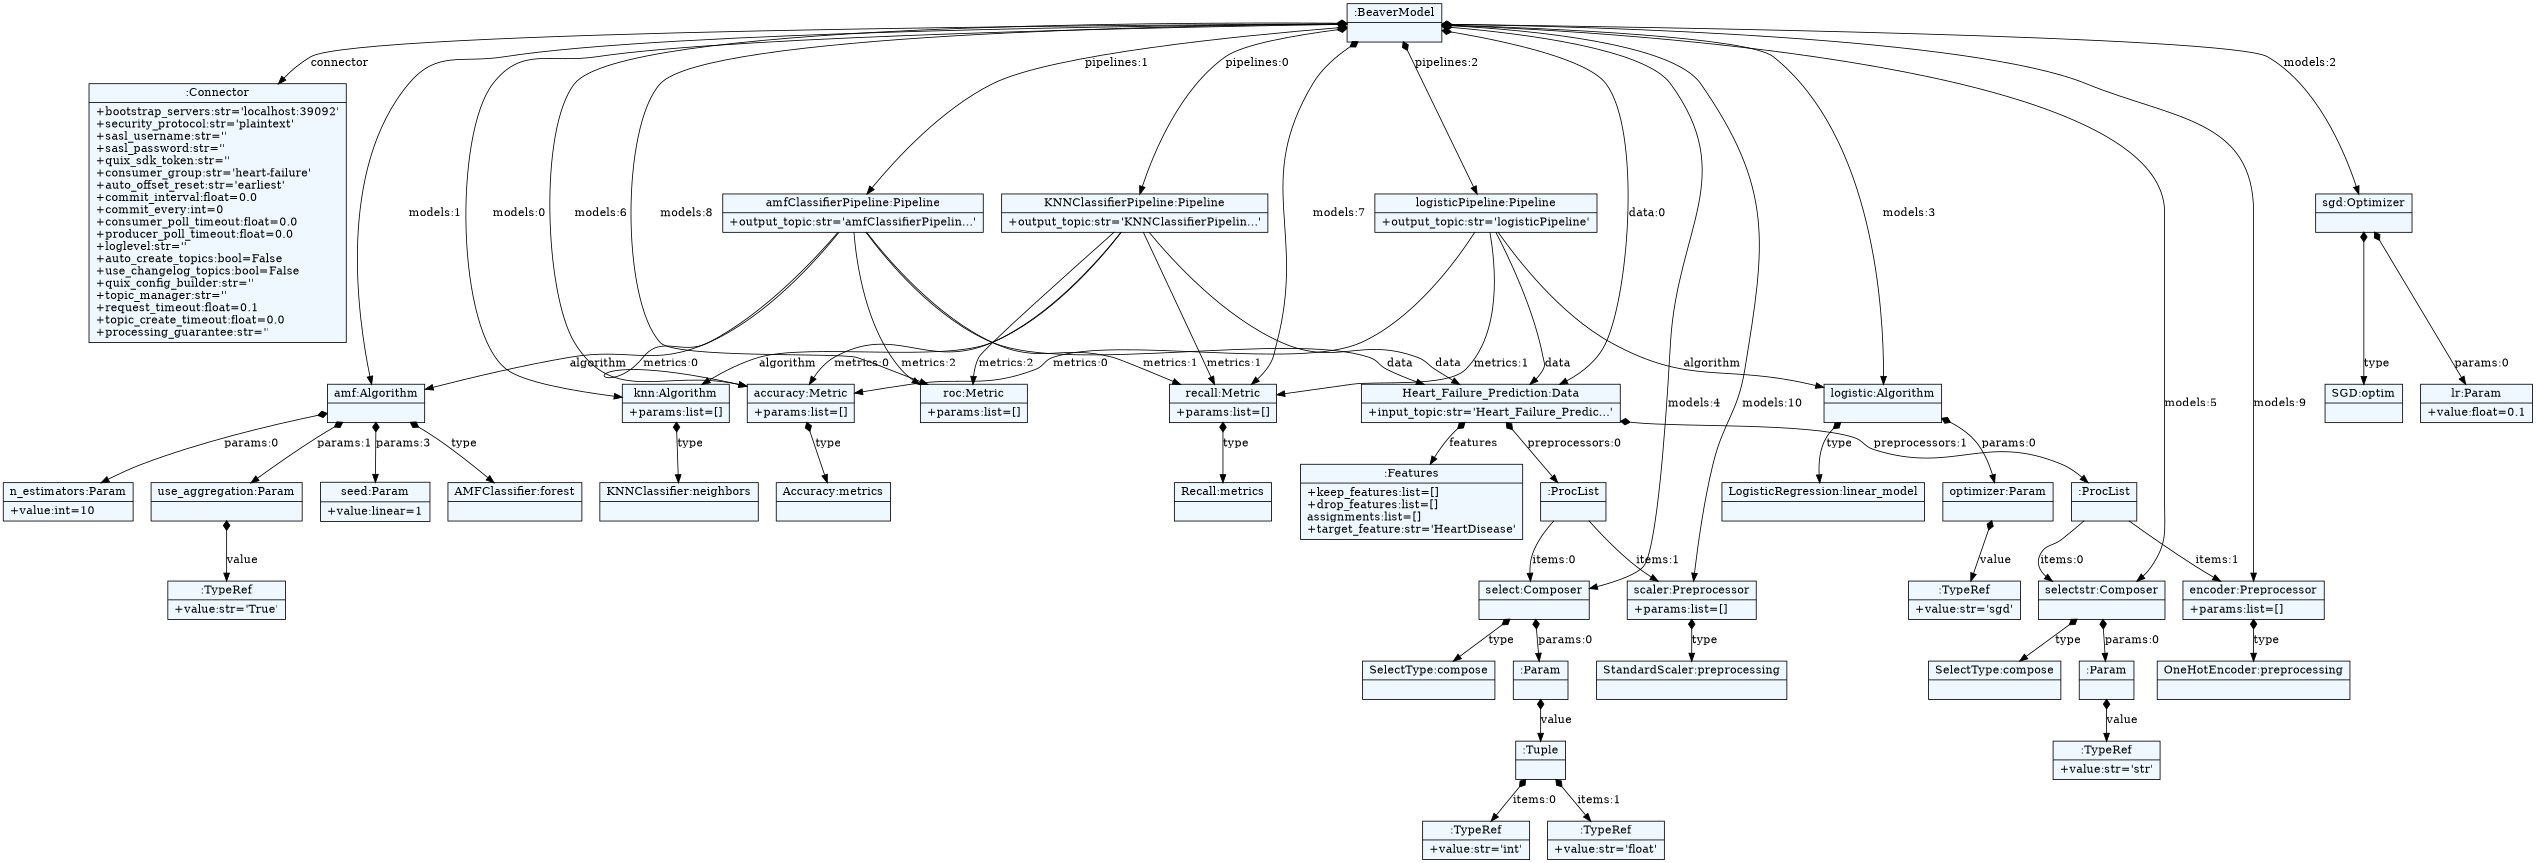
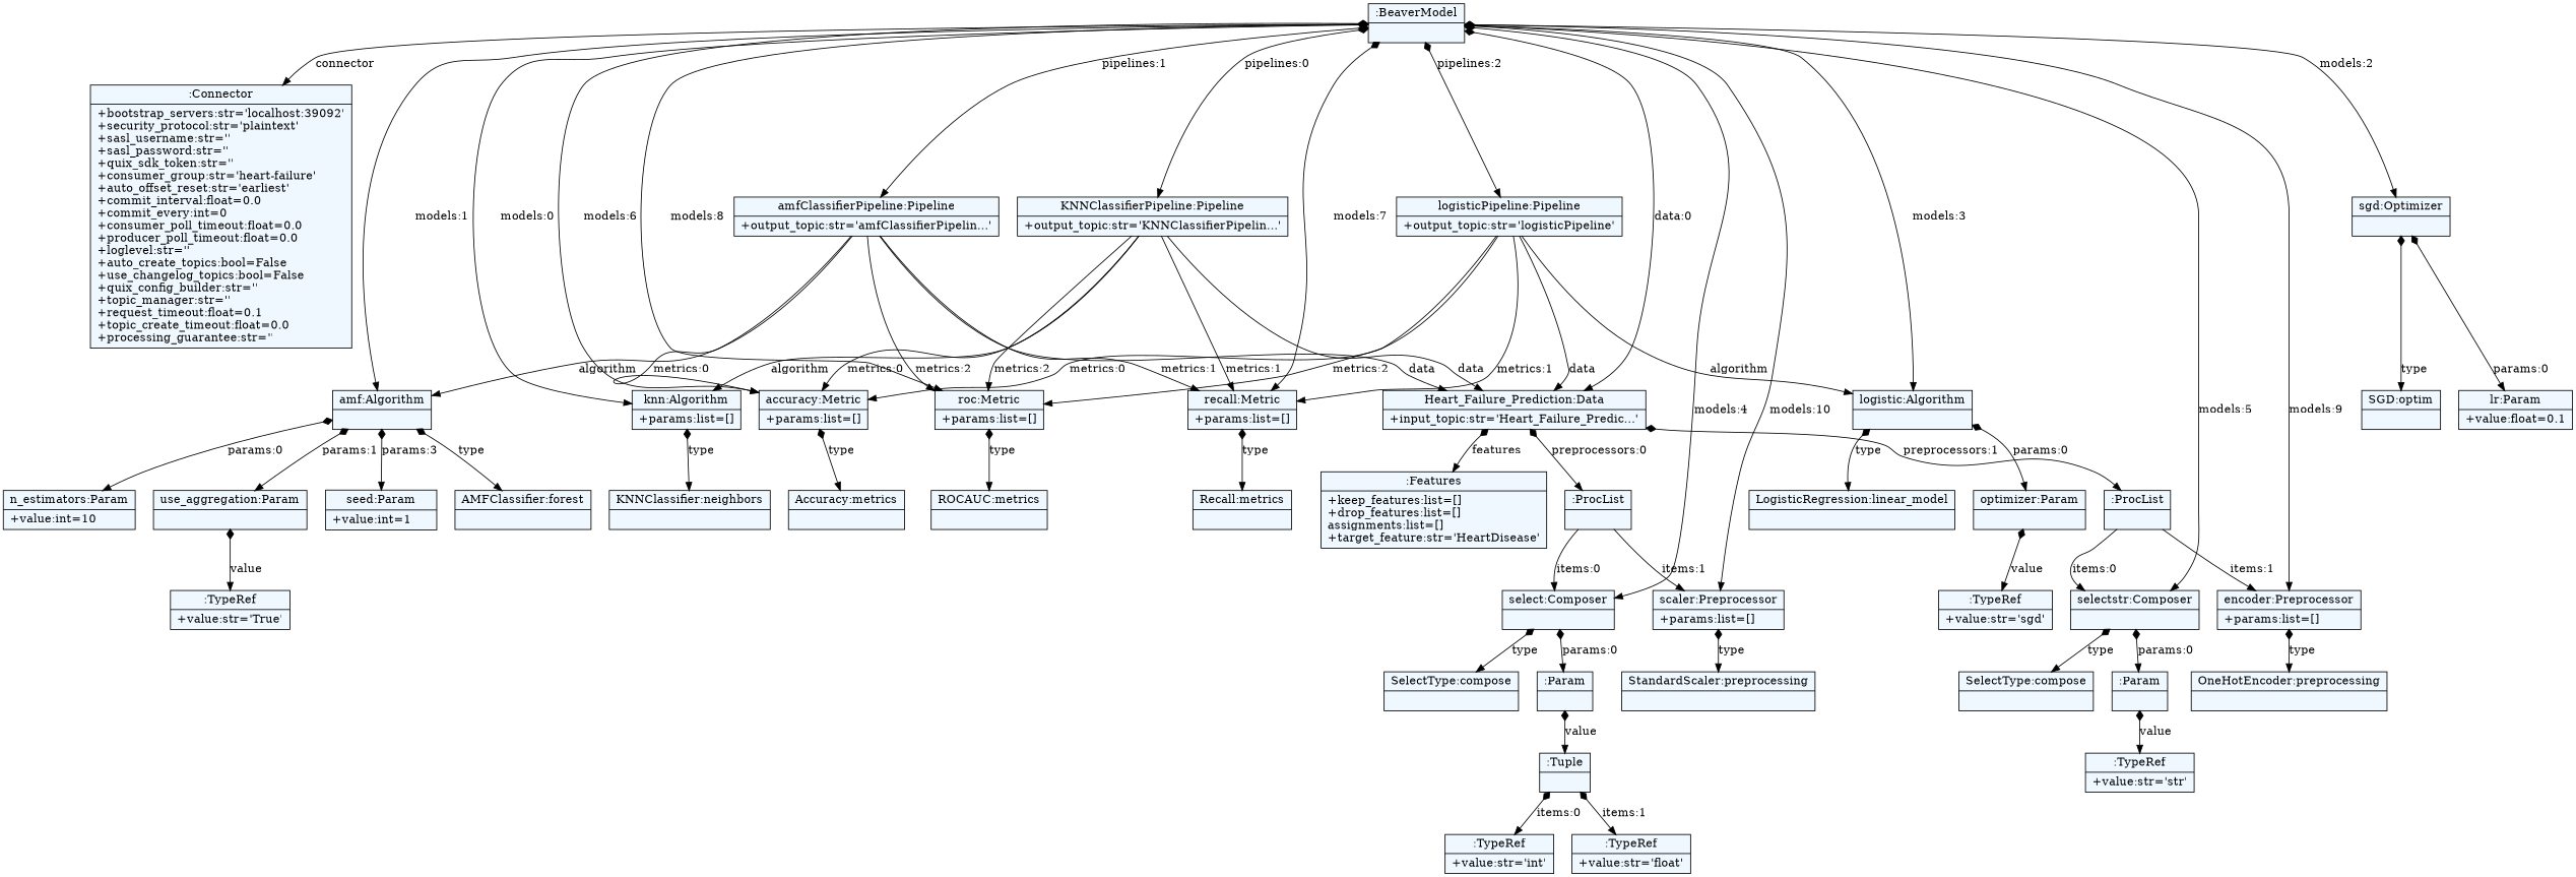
  digraph {
    fontname="Bitstream Vera Sans"
    fontsize=8
    nodesep=0.3
    node [fillcolor=aliceblue shape=record style=filled]
    edge [arrowtail=diamond dir=both]
    n1 [label="{:BeaverModel|}"]
    n2 [label="{:Connector|+bootstrap_servers:str='localhost:39092'\l+security_protocol:str='plaintext'\l+sasl_username:str=''\l+sasl_password:str=''\l+quix_sdk_token:str=''\l+consumer_group:str='heart-failure'\l+auto_offset_reset:str='earliest'\l+commit_interval:float=0.0\l+commit_every:int=0\l+consumer_poll_timeout:float=0.0\l+producer_poll_timeout:float=0.0\l+loglevel:str=''\l+auto_create_topics:bool=False\l+use_changelog_topics:bool=False\l+quix_config_builder:str=''\l+topic_manager:str=''\l+request_timeout:float=0.1\l+topic_create_timeout:float=0.0\l+processing_guarantee:str=''\l}"]
    n3 [label="{knn:Algorithm|+params:list=[]\l}"]
    n4 [label="{amf:Algorithm|}"]
    n5 [label="{sgd:Optimizer|}"]
    n6 [label="{logistic:Algorithm|}"]
    n7 [label="{select:Composer|}"]
    n8 [label="{selectstr:Composer|}"]
    n9 [label="{accuracy:Metric|+params:list=[]\l}"]
    n10 [label="{recall:Metric|+params:list=[]\l}"]
    n11 [label="{roc:Metric|+params:list=[]\l}"]
    n12 [label="{encoder:Preprocessor|+params:list=[]\l}"]
    n13 [label="{scaler:Preprocessor|+params:list=[]\l}"]
    n14 [label="{Heart_Failure_Prediction:Data|+input_topic:str='Heart_Failure_Predic...'\l}"]
    n15 [label="{KNNClassifierPipeline:Pipeline|+output_topic:str='KNNClassifierPipelin...'\l}"]
    n16 [label="{amfClassifierPipeline:Pipeline|+output_topic:str='amfClassifierPipelin...'\l}"]
    n17 [label="{logisticPipeline:Pipeline|+output_topic:str='logisticPipeline'\l}"]
    n18 [label="{KNNClassifier:neighbors|}"]
    n19 [label="{AMFClassifier:forest|}"]
    n20 [label="{n_estimators:Param|+value:int=10\l}"]
    n21 [label="{use_aggregation:Param|}"]
-   n22 [label="{seed:Param|+value:linear=1\l}"]
+   n22 [label="{seed:Param|+value:int=1\l}"]
    n23 [label="{SGD:optim|}"]
    n24 [label="{lr:Param|+value:float=0.1\l}"]
    n25 [label="{LogisticRegression:linear_model|}"]
    n26 [label="{optimizer:Param|}"]
    n27 [label="{SelectType:compose|}"]
    n28 [label="{:Param|}"]
    n29 [label="{SelectType:compose|}"]
    n30 [label="{:Param|}"]
    n31 [label="{Accuracy:metrics|}"]
    n32 [label="{Recall:metrics|}"]
+   n33 [label="{ROCAUC:metrics|}"]
    n34 [label="{OneHotEncoder:preprocessing|}"]
    n35 [label="{StandardScaler:preprocessing|}"]
    n36 [label="{:Features|+keep_features:list=[]\l+drop_features:list=[]\lassignments:list=[]\l+target_feature:str='HeartDisease'\l}"]
    n37 [label="{:ProcList|}"]
    n38 [label="{:ProcList|}"]
    n39 [label="{:TypeRef|+value:str='True'\l}"]
    n40 [label="{:TypeRef|+value:str='sgd'\l}"]
    n41 [label="{:Tuple|}"]
    n42 [label="{:TypeRef|+value:str='int'\l}"]
    n43 [label="{:TypeRef|+value:str='float'\l}"]
    n44 [label="{:TypeRef|+value:str='str'\l}"]
    n1 -> n2 [label=connector]
    n1 -> n3 [label="models:0"]
    n1 -> n4 [label="models:1"]
    n1 -> n5 [label="models:2"]
    n1 -> n6 [label="models:3"]
    n1 -> n7 [label="models:4"]
    n1 -> n8 [label="models:5"]
    n1 -> n9 [label="models:6"]
    n1 -> n10 [label="models:7"]
    n1 -> n11 [label="models:8"]
    n1 -> n12 [label="models:9"]
    n1 -> n13 [label="models:10"]
    n1 -> n14 [label="data:0"]
    n1 -> n15 [label="pipelines:0"]
    n1 -> n16 [label="pipelines:1"]
    n1 -> n17 [label="pipelines:2"]
    n3 -> n18 [label=type]
    n4 -> n19 [label=type]
    n4 -> n20 [label="params:0"]
    n4 -> n21 [label="params:1"]
    n4 -> n22 [label="params:3"]
    n5 -> n23 [label=type]
    n5 -> n24 [label="params:0"]
    n6 -> n25 [label=type]
    n6 -> n26 [label="params:0"]
    n7 -> n27 [label=type]
    n7 -> n28 [label="params:0"]
    n8 -> n29 [label=type]
    n8 -> n30 [label="params:0"]
    n9 -> n31 [label=type]
    n10 -> n32 [label=type]
+   n11 -> n33 [label=type]
    n12 -> n34 [label=type]
    n13 -> n35 [label=type]
    n14 -> n36 [label=features]
    n14 -> n37 [label="preprocessors:0"]
    n14 -> n38 [label="preprocessors:1"]
    n15 -> n3 [arrowtail=empty dir=black label=algorithm]
    n15 -> n9 [arrowtail=empty dir=black label="metrics:0"]
    n15 -> n10 [arrowtail=empty dir=black label="metrics:1"]
    n15 -> n11 [arrowtail=empty dir=black label="metrics:2"]
    n15 -> n14 [arrowtail=empty dir=black label=data]
    n16 -> n4 [arrowtail=empty dir=black label=algorithm]
    n16 -> n9 [arrowtail=empty dir=black label="metrics:0"]
    n16 -> n10 [arrowtail=empty dir=black label="metrics:1"]
    n16 -> n11 [arrowtail=empty dir=black label="metrics:2"]
    n16 -> n14 [arrowtail=empty dir=black label=data]
    n17 -> n6 [arrowtail=empty dir=black label=algorithm]
    n17 -> n9 [arrowtail=empty dir=black label="metrics:0"]
    n17 -> n10 [arrowtail=empty dir=black label="metrics:1"]
+   n17 -> n11 [arrowtail=empty dir=black label="metrics:2"]
    n17 -> n14 [arrowtail=empty dir=black label=data]
    n21 -> n39 [label=value]
    n26 -> n40 [label=value]
    n28 -> n41 [label=value]
    n30 -> n44 [label=value]
    n37 -> n7 [arrowtail=empty dir=black label="items:0"]
    n37 -> n13 [arrowtail=empty dir=black label="items:1"]
    n38 -> n8 [arrowtail=empty dir=black label="items:0"]
    n38 -> n12 [arrowtail=empty dir=black label="items:1"]
    n41 -> n42 [label="items:0"]
    n41 -> n43 [label="items:1"]
  }
